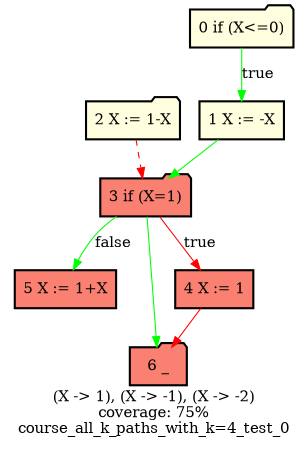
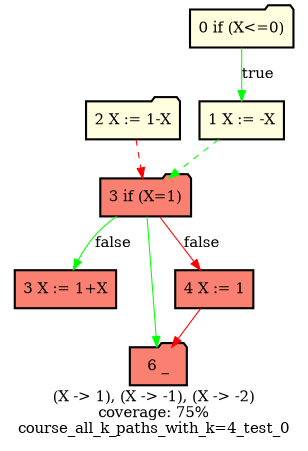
  digraph {
    label="(X -> 1), (X -> -1), (X -> -2)\ncoverage: 75%\ncourse_all_k_paths_with_k=4_test_0"
    node [fillcolor=salmon shape=folder style="bold,filled"]
    edge [color=green style=solid]
    "1 X := -X" [fillcolor=lightyellow shape=box]
    "3 if (X=1)"
-   "5 X := 1+X" [shape=box]
+   "5 X := 1+X" [shape=box label="3 X := 1+X"]
    "6 _"
    "4 X := 1" [shape=box]
    "0 if (X<=0)" [fillcolor=lightyellow]
    "2 X := 1-X" [fillcolor=lightyellow]
-   "1 X := -X" -> "3 if (X=1)"
+   "1 X := -X" -> "3 if (X=1)" [style=dashed]
    "3 if (X=1)" -> "5 X := 1+X" [label=false]
    "3 if (X=1)" -> "6 _"
-   "3 if (X=1)" -> "4 X := 1" [color=red label=true]
+   "3 if (X=1)" -> "4 X := 1" [color=red label=false]
    "4 X := 1" -> "6 _" [color=red]
    "0 if (X<=0)" -> "1 X := -X" [label=true]
    "2 X := 1-X" -> "3 if (X=1)" [color=red style=dashed]
  }
